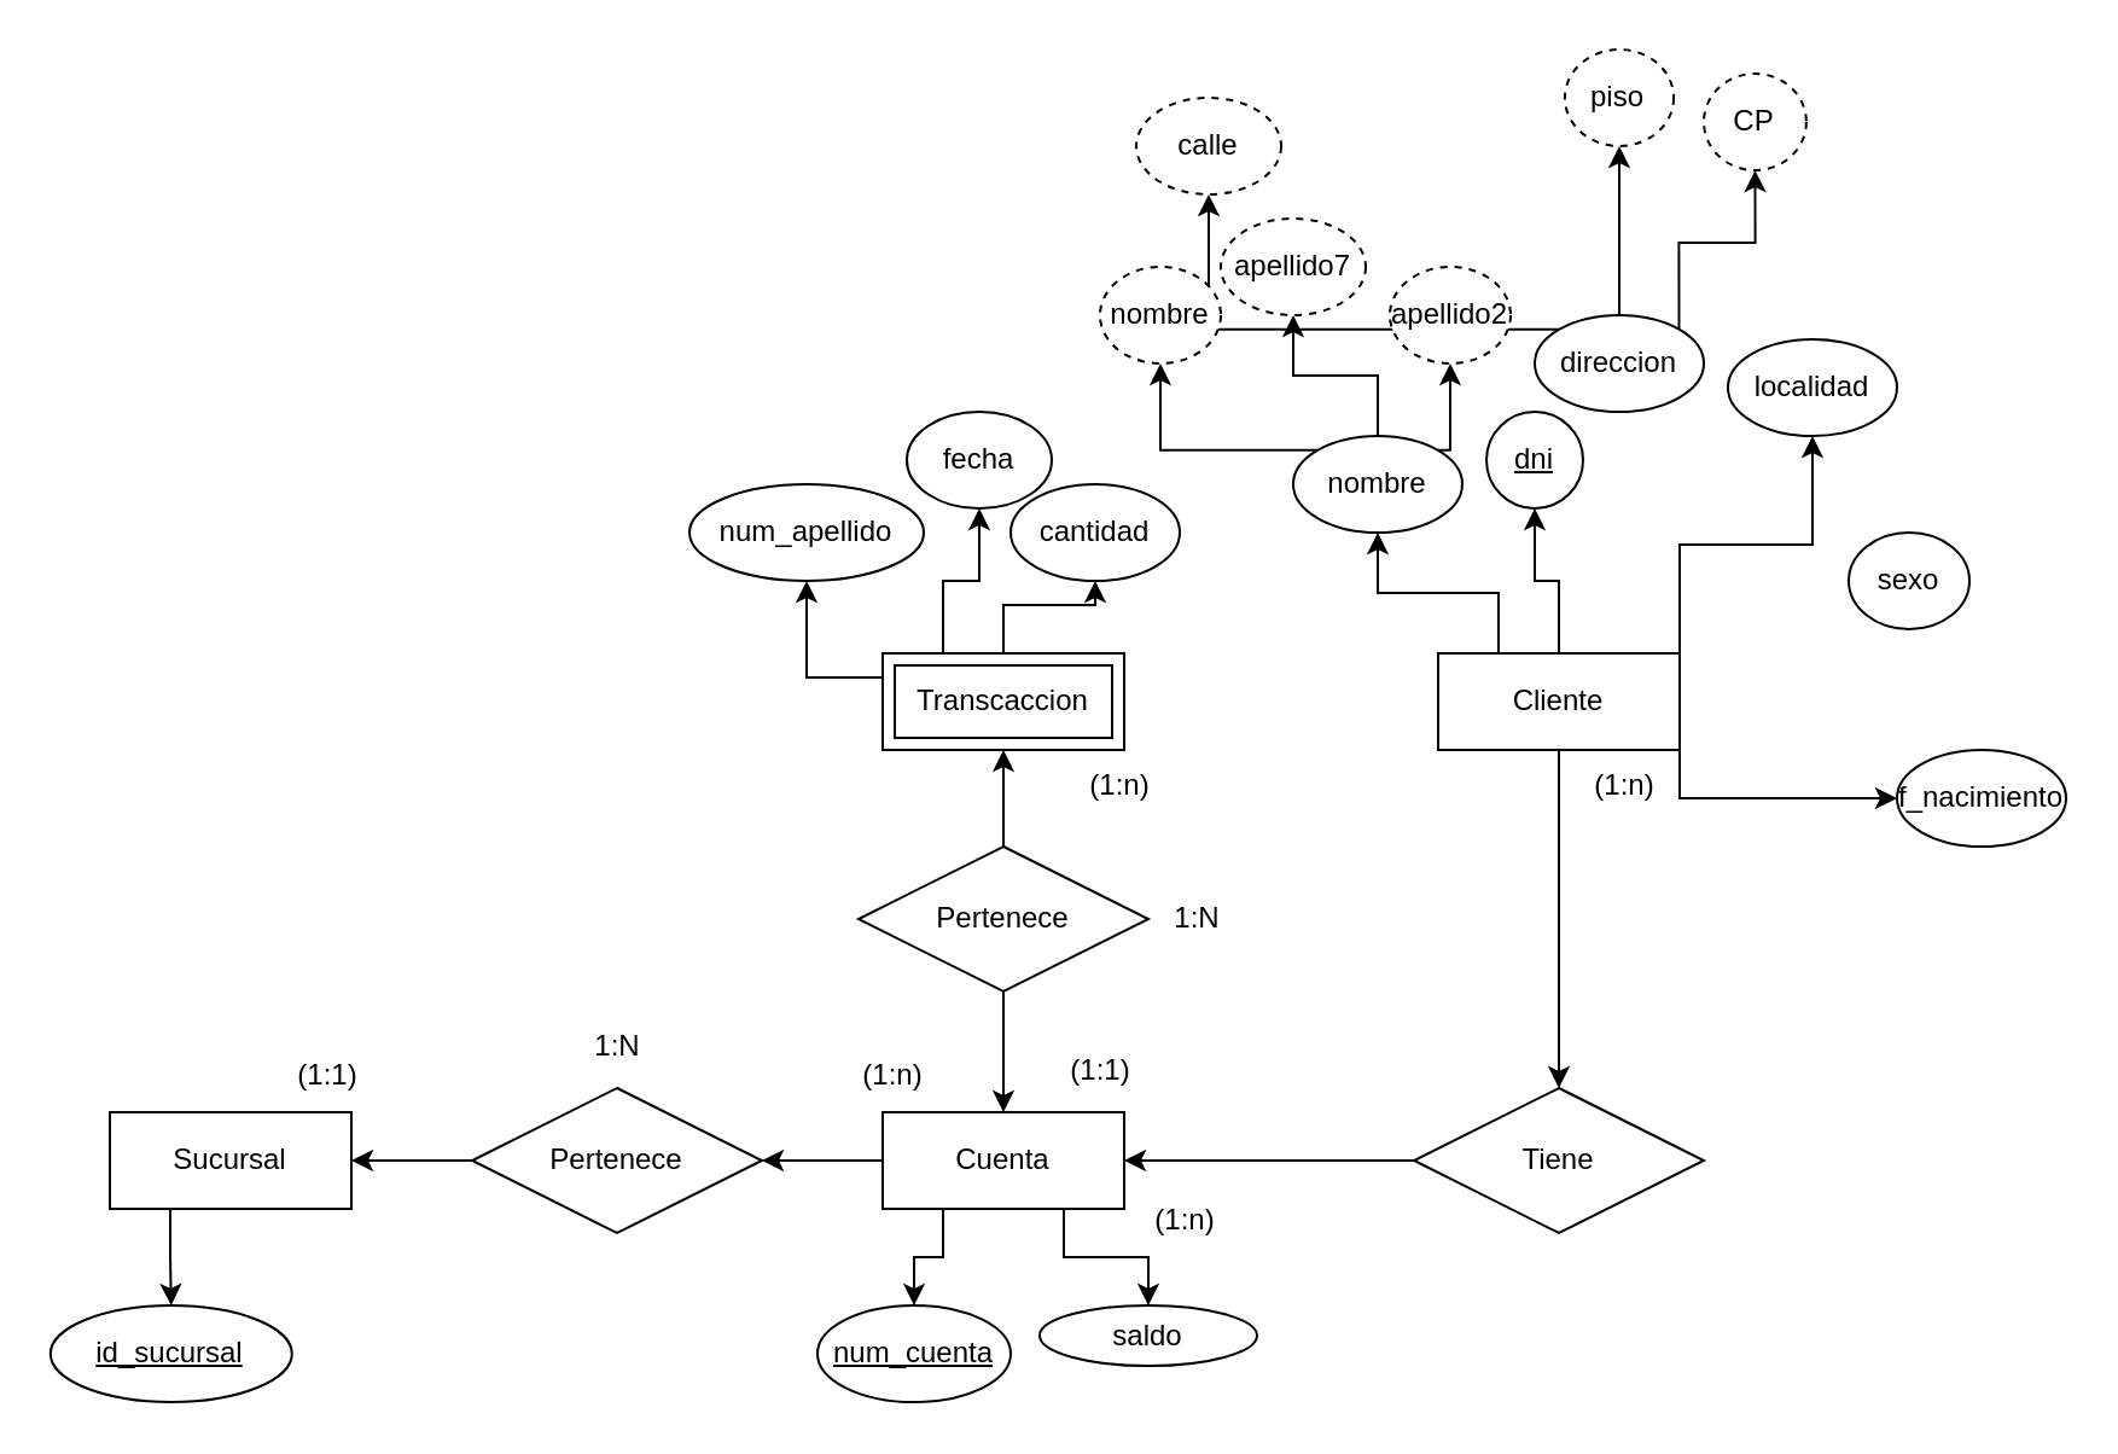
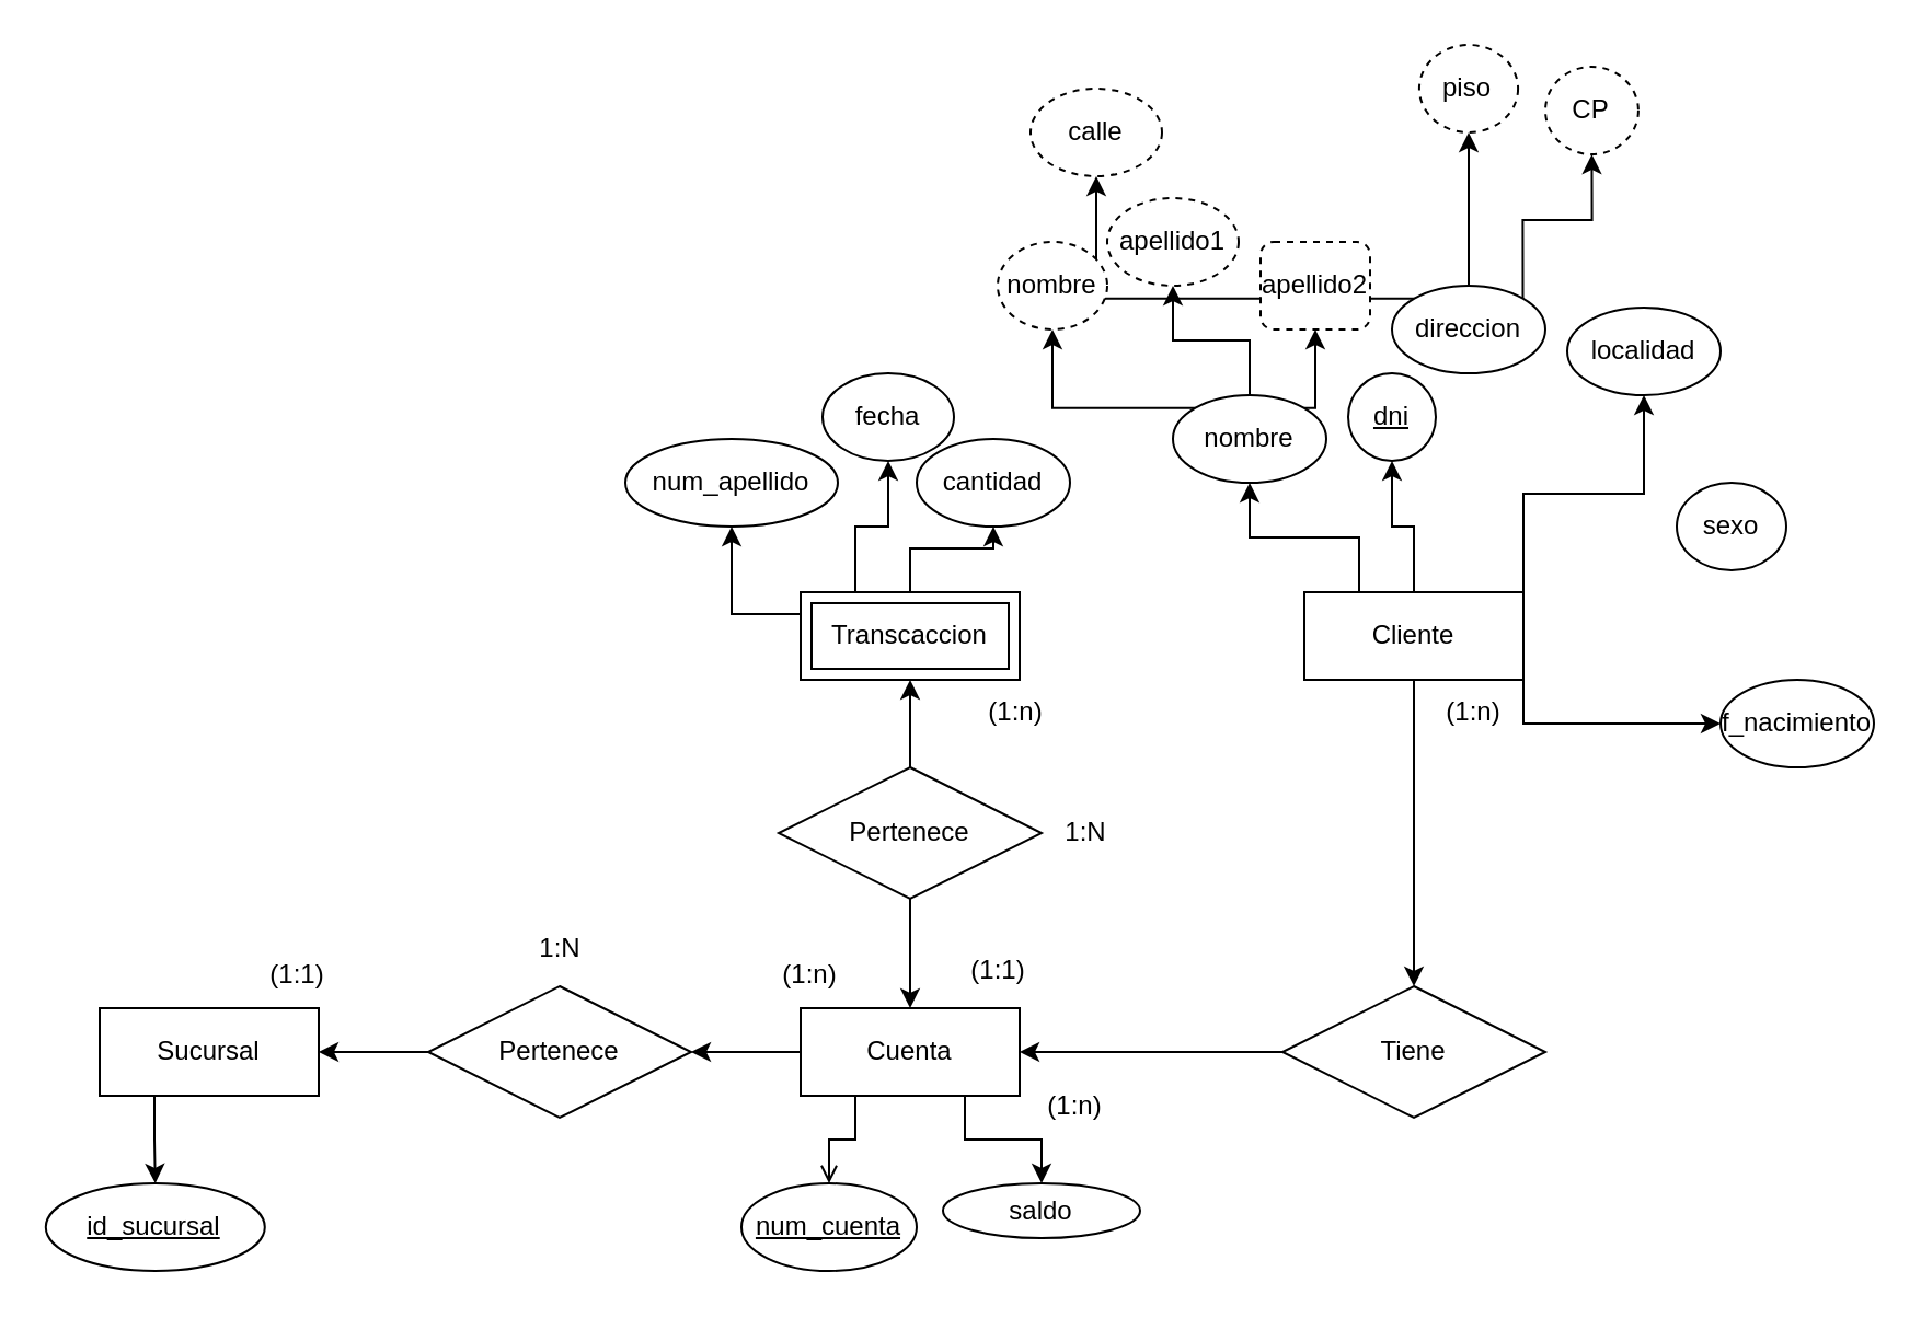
  <mxCell id="0" />
  <mxCell id="1" parent="0" />
  <mxCell id="2" value="num_apellido" style="ellipse;whiteSpace=wrap;html=1;align=center;" vertex="1" parent="1"><mxGeometry x="285" y="200" width="97" height="40" as="geometry" /></mxCell>
  <mxCell id="3" value="fecha" style="ellipse;whiteSpace=wrap;html=1;align=center;" vertex="1" parent="1"><mxGeometry x="375" y="170" width="60" height="40" as="geometry" /></mxCell>
  <mxCell id="4" value="cantidad" style="ellipse;whiteSpace=wrap;html=1;align=center;" vertex="1" parent="1"><mxGeometry x="418" y="200" width="70" height="40" as="geometry" /></mxCell>
  <mxCell id="5" style="edgeStyle=orthogonalEdgeStyle;rounded=0;orthogonalLoop=1;jettySize=auto;html=1;exitX=0.25;exitY=0;exitDx=0;exitDy=0;entryX=0.5;entryY=1;entryDx=0;entryDy=0;" edge="1" parent="1" source="10" target="14"><mxGeometry relative="1" as="geometry"><mxPoint x="575" y="220" as="targetPoint" /></mxGeometry></mxCell>
  <mxCell id="6" style="edgeStyle=orthogonalEdgeStyle;rounded=0;orthogonalLoop=1;jettySize=auto;html=1;exitX=0.5;exitY=0;exitDx=0;exitDy=0;entryX=0.5;entryY=1;entryDx=0;entryDy=0;" edge="1" parent="1" source="10" target="15"><mxGeometry relative="1" as="geometry" /></mxCell>
  <mxCell id="7" style="edgeStyle=orthogonalEdgeStyle;rounded=0;orthogonalLoop=1;jettySize=auto;html=1;exitX=1;exitY=0;exitDx=0;exitDy=0;entryX=0.5;entryY=1;entryDx=0;entryDy=0;" edge="1" parent="1" source="10" target="20"><mxGeometry relative="1" as="geometry" /></mxCell>
  <mxCell id="8" value="" style="edgeStyle=orthogonalEdgeStyle;rounded=0;orthogonalLoop=1;jettySize=auto;html=1;" edge="1" parent="1" source="10" target="27"><mxGeometry relative="1" as="geometry" /></mxCell>
  <mxCell id="9" style="edgeStyle=orthogonalEdgeStyle;rounded=0;orthogonalLoop=1;jettySize=auto;html=1;exitX=1;exitY=1;exitDx=0;exitDy=0;entryX=0;entryY=0.5;entryDx=0;entryDy=0;" edge="1" parent="1" source="10" target="21"><mxGeometry relative="1" as="geometry" /></mxCell>
  <mxCell id="10" value="Cliente" style="whiteSpace=wrap;html=1;align=center;" vertex="1" parent="1"><mxGeometry x="595" y="270" width="100" height="40" as="geometry" /></mxCell>
  <mxCell id="11" style="edgeStyle=orthogonalEdgeStyle;rounded=0;orthogonalLoop=1;jettySize=auto;html=1;exitX=0;exitY=0;exitDx=0;exitDy=0;" edge="1" parent="1" source="14" target="54"><mxGeometry relative="1" as="geometry"><mxPoint x="515" y="150" as="targetPoint" /></mxGeometry></mxCell>
  <mxCell id="12" style="edgeStyle=orthogonalEdgeStyle;rounded=0;orthogonalLoop=1;jettySize=auto;html=1;exitX=0.5;exitY=0;exitDx=0;exitDy=0;entryX=0.5;entryY=1;entryDx=0;entryDy=0;" edge="1" parent="1" source="14" target="55"><mxGeometry relative="1" as="geometry" /></mxCell>
  <mxCell id="13" style="edgeStyle=orthogonalEdgeStyle;rounded=0;orthogonalLoop=1;jettySize=auto;html=1;exitX=1;exitY=0;exitDx=0;exitDy=0;entryX=0.5;entryY=1;entryDx=0;entryDy=0;" edge="1" parent="1" source="14" target="56"><mxGeometry relative="1" as="geometry" /></mxCell>
  <mxCell id="14" value="nombre" style="ellipse;whiteSpace=wrap;html=1;align=center;" vertex="1" parent="1"><mxGeometry x="535" y="180" width="70" height="40" as="geometry" /></mxCell>
  <mxCell id="15" value="dni" style="ellipse;whiteSpace=wrap;html=1;align=center;fontStyle=4;" vertex="1" parent="1"><mxGeometry x="615" y="170" width="40" height="40" as="geometry" /></mxCell>
  <mxCell id="16" style="edgeStyle=orthogonalEdgeStyle;rounded=0;orthogonalLoop=1;jettySize=auto;html=1;exitX=0;exitY=0;exitDx=0;exitDy=0;" edge="1" parent="1" source="19" target="51"><mxGeometry relative="1" as="geometry"><mxPoint x="635" y="110" as="targetPoint" /></mxGeometry></mxCell>
  <mxCell id="17" style="edgeStyle=orthogonalEdgeStyle;rounded=0;orthogonalLoop=1;jettySize=auto;html=1;exitX=0.5;exitY=0;exitDx=0;exitDy=0;" edge="1" parent="1" source="19" target="52"><mxGeometry relative="1" as="geometry"><mxPoint x="669.909" y="80" as="targetPoint" /></mxGeometry></mxCell>
  <mxCell id="18" style="edgeStyle=orthogonalEdgeStyle;rounded=0;orthogonalLoop=1;jettySize=auto;html=1;exitX=1;exitY=0;exitDx=0;exitDy=0;" edge="1" parent="1" source="19" target="53"><mxGeometry relative="1" as="geometry"><mxPoint x="705" y="80" as="targetPoint" /></mxGeometry></mxCell>
  <mxCell id="19" value="direccion" style="ellipse;whiteSpace=wrap;html=1;align=center;" vertex="1" parent="1"><mxGeometry x="635" y="130" width="70" height="40" as="geometry" /></mxCell>
  <mxCell id="20" value="localidad" style="ellipse;whiteSpace=wrap;html=1;align=center;" vertex="1" parent="1"><mxGeometry x="715" y="140" width="70" height="40" as="geometry" /></mxCell>
  <mxCell id="21" value="f_nacimiento" style="ellipse;whiteSpace=wrap;html=1;align=center;" vertex="1" parent="1"><mxGeometry x="785" y="310" width="70" height="40" as="geometry" /></mxCell>
  <mxCell id="22" value="" style="edgeStyle=orthogonalEdgeStyle;rounded=0;orthogonalLoop=1;jettySize=auto;html=1;" edge="1" parent="1" source="25" target="4"><mxGeometry relative="1" as="geometry" /></mxCell>
  <mxCell id="23" style="edgeStyle=orthogonalEdgeStyle;rounded=0;orthogonalLoop=1;jettySize=auto;html=1;exitX=0.25;exitY=0;exitDx=0;exitDy=0;entryX=0.5;entryY=1;entryDx=0;entryDy=0;" edge="1" parent="1" source="25" target="3"><mxGeometry relative="1" as="geometry" /></mxCell>
  <mxCell id="24" style="edgeStyle=orthogonalEdgeStyle;rounded=0;orthogonalLoop=1;jettySize=auto;html=1;exitX=0;exitY=0.25;exitDx=0;exitDy=0;entryX=0.5;entryY=1;entryDx=0;entryDy=0;" edge="1" parent="1" source="25" target="2"><mxGeometry relative="1" as="geometry" /></mxCell>
  <mxCell id="25" value="Transcaccion" style="shape=ext;margin=3;double=1;whiteSpace=wrap;html=1;align=center;" vertex="1" parent="1"><mxGeometry x="365" y="270" width="100" height="40" as="geometry" /></mxCell>
  <mxCell id="26" value="" style="edgeStyle=orthogonalEdgeStyle;rounded=0;orthogonalLoop=1;jettySize=auto;html=1;" edge="1" parent="1" source="27" target="31"><mxGeometry relative="1" as="geometry" /></mxCell>
  <mxCell id="27" value="Tiene" style="shape=rhombus;perimeter=rhombusPerimeter;whiteSpace=wrap;html=1;align=center;" vertex="1" parent="1"><mxGeometry x="585" y="450" width="120" height="60" as="geometry" /></mxCell>
  <mxCell id="28" value="" style="edgeStyle=orthogonalEdgeStyle;rounded=0;orthogonalLoop=1;jettySize=auto;html=1;" edge="1" parent="1" source="31" target="40"><mxGeometry relative="1" as="geometry" /></mxCell>
- <mxCell id="29" style="edgeStyle=orthogonalEdgeStyle;rounded=0;orthogonalLoop=1;jettySize=auto;html=1;exitX=0.25;exitY=1;exitDx=0;exitDy=0;" edge="1" parent="1" source="31" target="43"><mxGeometry relative="1" as="geometry"><mxPoint x="389.909" y="530" as="targetPoint" /></mxGeometry></mxCell>
+ <mxCell id="29" style="edgeStyle=orthogonalEdgeStyle;rounded=0;orthogonalLoop=1;jettySize=auto;html=1;exitX=0.25;exitY=1;exitDx=0;exitDy=0;endArrow=open;" edge="1" parent="1" source="31" target="43"><mxGeometry relative="1" as="geometry"><mxPoint x="389.909" y="530" as="targetPoint" /></mxGeometry></mxCell>
  <mxCell id="30" style="edgeStyle=orthogonalEdgeStyle;rounded=0;orthogonalLoop=1;jettySize=auto;html=1;exitX=0.75;exitY=1;exitDx=0;exitDy=0;entryX=0.5;entryY=0;entryDx=0;entryDy=0;" edge="1" parent="1" source="31" target="44"><mxGeometry relative="1" as="geometry" /></mxCell>
  <mxCell id="31" value="Cuenta" style="whiteSpace=wrap;html=1;align=center;" vertex="1" parent="1"><mxGeometry x="365" y="460" width="100" height="40" as="geometry" /></mxCell>
  <mxCell id="32" value="" style="edgeStyle=orthogonalEdgeStyle;rounded=0;orthogonalLoop=1;jettySize=auto;html=1;" edge="1" parent="1" source="34" target="25"><mxGeometry relative="1" as="geometry" /></mxCell>
  <mxCell id="33" value="" style="edgeStyle=orthogonalEdgeStyle;rounded=0;orthogonalLoop=1;jettySize=auto;html=1;" edge="1" parent="1" source="34" target="31"><mxGeometry relative="1" as="geometry" /></mxCell>
  <mxCell id="34" value="Pertenece" style="shape=rhombus;perimeter=rhombusPerimeter;whiteSpace=wrap;html=1;align=center;" vertex="1" parent="1"><mxGeometry x="355" y="350" width="120" height="60" as="geometry" /></mxCell>
  <mxCell id="35" value="(1:n)" style="text;html=1;align=center;verticalAlign=middle;resizable=0;points=[];autosize=1;strokeColor=none;fillColor=none;" vertex="1" parent="1"><mxGeometry x="647.46" y="310" width="50" height="30" as="geometry" /></mxCell>
  <mxCell id="36" value="(1:n)" style="text;html=1;align=center;verticalAlign=middle;resizable=0;points=[];autosize=1;strokeColor=none;fillColor=none;" vertex="1" parent="1"><mxGeometry x="465" y="490" width="50" height="30" as="geometry" /></mxCell>
  <mxCell id="37" style="edgeStyle=orthogonalEdgeStyle;rounded=0;orthogonalLoop=1;jettySize=auto;html=1;exitX=0.25;exitY=1;exitDx=0;exitDy=0;" edge="1" parent="1" source="38" target="41"><mxGeometry relative="1" as="geometry"><mxPoint x="70.4" y="530" as="targetPoint" /></mxGeometry></mxCell>
  <mxCell id="38" value="Sucursal" style="whiteSpace=wrap;html=1;align=center;" vertex="1" parent="1"><mxGeometry x="45" y="460" width="100" height="40" as="geometry" /></mxCell>
  <mxCell id="39" value="" style="edgeStyle=orthogonalEdgeStyle;rounded=0;orthogonalLoop=1;jettySize=auto;html=1;" edge="1" parent="1" source="40" target="38"><mxGeometry relative="1" as="geometry" /></mxCell>
  <mxCell id="40" value="Pertenece" style="shape=rhombus;perimeter=rhombusPerimeter;whiteSpace=wrap;html=1;align=center;" vertex="1" parent="1"><mxGeometry x="195" y="450" width="120" height="60" as="geometry" /></mxCell>
  <mxCell id="41" value="id_sucursal" style="ellipse;whiteSpace=wrap;html=1;align=center;fontStyle=4;" vertex="1" parent="1"><mxGeometry x="20.4" y="540" width="100" height="40" as="geometry" /></mxCell>
  <mxCell id="42" value="sexo" style="ellipse;whiteSpace=wrap;html=1;align=center;" vertex="1" parent="1"><mxGeometry x="765" y="220" width="50" height="40" as="geometry" /></mxCell>
  <mxCell id="43" value="num_cuenta" style="ellipse;whiteSpace=wrap;html=1;align=center;fontStyle=4;" vertex="1" parent="1"><mxGeometry x="338" y="540" width="80" height="40" as="geometry" /></mxCell>
  <mxCell id="44" value="saldo" style="ellipse;whiteSpace=wrap;html=1;align=center;" vertex="1" parent="1"><mxGeometry x="430" y="540" width="90" height="25" as="geometry" /></mxCell>
  <mxCell id="45" value="(1:1)" style="text;html=1;align=center;verticalAlign=middle;resizable=0;points=[];autosize=1;strokeColor=none;fillColor=none;" vertex="1" parent="1"><mxGeometry x="110" y="430" width="50" height="30" as="geometry" /></mxCell>
  <mxCell id="46" value="(1:n)" style="text;html=1;align=center;verticalAlign=middle;resizable=0;points=[];autosize=1;strokeColor=none;fillColor=none;" vertex="1" parent="1"><mxGeometry x="344" y="430" width="50" height="30" as="geometry" /></mxCell>
  <mxCell id="47" value="1:N" style="text;html=1;align=center;verticalAlign=middle;resizable=0;points=[];autosize=1;strokeColor=none;fillColor=none;" vertex="1" parent="1"><mxGeometry x="235" y="418" width="40" height="30" as="geometry" /></mxCell>
  <mxCell id="48" value="(1:1)" style="text;html=1;align=center;verticalAlign=middle;resizable=0;points=[];autosize=1;strokeColor=none;fillColor=none;" vertex="1" parent="1"><mxGeometry x="430" y="428" width="50" height="30" as="geometry" /></mxCell>
  <mxCell id="49" value="(1:n)" style="text;html=1;align=center;verticalAlign=middle;resizable=0;points=[];autosize=1;strokeColor=none;fillColor=none;" vertex="1" parent="1"><mxGeometry x="438" y="310" width="50" height="30" as="geometry" /></mxCell>
  <mxCell id="50" value="1:N" style="text;html=1;align=center;verticalAlign=middle;resizable=0;points=[];autosize=1;strokeColor=none;fillColor=none;" vertex="1" parent="1"><mxGeometry x="475" y="365" width="40" height="30" as="geometry" /></mxCell>
  <mxCell id="51" value="calle" style="ellipse;whiteSpace=wrap;html=1;align=center;dashed=1;" vertex="1" parent="1"><mxGeometry x="470" y="40" width="60" height="40" as="geometry" /></mxCell>
  <mxCell id="52" value="piso" style="ellipse;whiteSpace=wrap;html=1;align=center;dashed=1;" vertex="1" parent="1"><mxGeometry x="647.46" y="20" width="45.09" height="40" as="geometry" /></mxCell>
  <mxCell id="53" value="CP" style="ellipse;whiteSpace=wrap;html=1;align=center;dashed=1;" vertex="1" parent="1"><mxGeometry x="705" y="30" width="42.45" height="40" as="geometry" /></mxCell>
  <mxCell id="54" value="nombre" style="ellipse;whiteSpace=wrap;html=1;align=center;dashed=1;" vertex="1" parent="1"><mxGeometry x="455" y="110" width="50" height="40" as="geometry" /></mxCell>
- <mxCell id="55" value="apellido7" style="ellipse;whiteSpace=wrap;html=1;align=center;dashed=1;" vertex="1" parent="1"><mxGeometry x="505" y="90" width="60" height="40" as="geometry" /></mxCell>
- <mxCell id="56" value="apellido2" style="ellipse;whiteSpace=wrap;html=1;align=center;dashed=1;" vertex="1" parent="1"><mxGeometry x="575" y="110" width="50" height="40" as="geometry" /></mxCell>
+ <mxCell id="55" value="apellido1" style="ellipse;whiteSpace=wrap;html=1;align=center;dashed=1;" vertex="1" parent="1"><mxGeometry x="505" y="90" width="60" height="40" as="geometry" /></mxCell>
+ <mxCell id="56" value="apellido2" style="whiteSpace=wrap;html=1;align=center;dashed=1;rounded=1;" vertex="1" parent="1"><mxGeometry x="575" y="110" width="50" height="40" as="geometry" /></mxCell>
